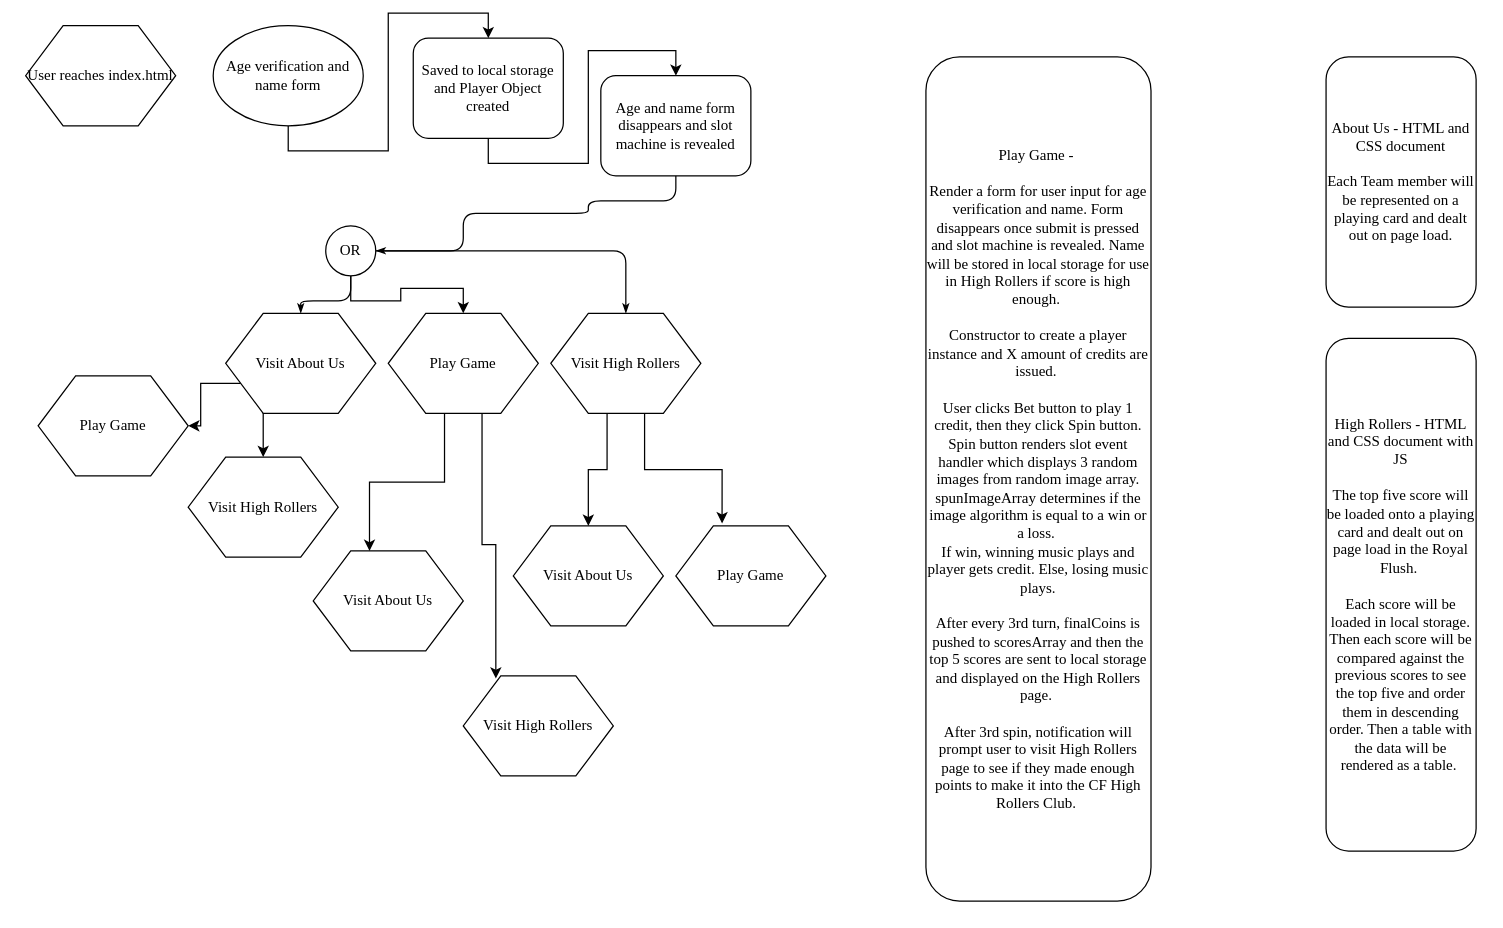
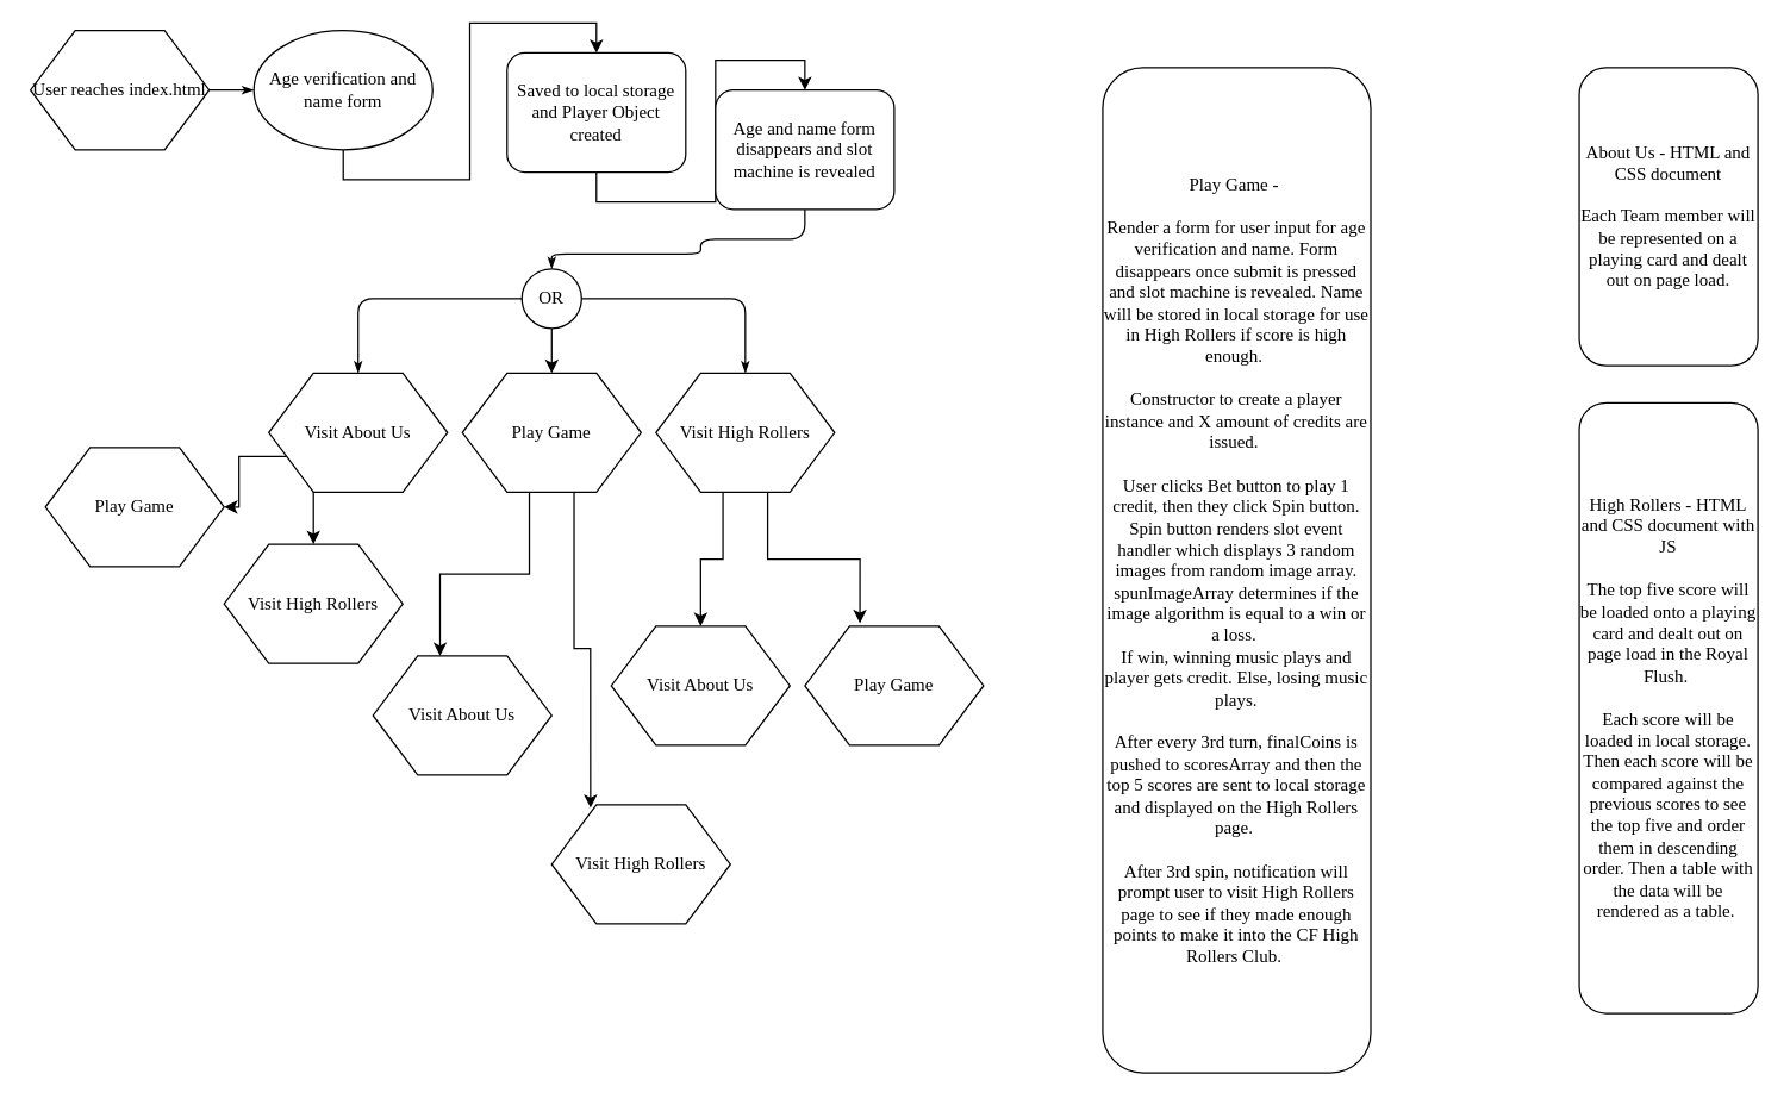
  <mxCell id="0" />
  <mxCell id="1" parent="0" />
+ <mxCell id="2" style="edgeStyle=orthogonalEdgeStyle;rounded=1;html=1;labelBackgroundColor=none;startArrow=none;startFill=0;startSize=5;endArrow=classicThin;endFill=1;endSize=5;jettySize=auto;orthogonalLoop=1;strokeWidth=1;fontFamily=Verdana;fontSize=8" parent="1" source="3" target="6" edge="1"><mxGeometry relative="1" as="geometry" /></mxCell>
  <mxCell id="3" value="User reaches index.html" style="shape=hexagon;perimeter=hexagonPerimeter;whiteSpace=wrap;html=1;rounded=0;shadow=0;labelBackgroundColor=none;strokeWidth=1;fontFamily=Verdana;fontSize=12;align=center;" parent="1" vertex="1"><mxGeometry x="20" width="120" height="80" as="geometry" y="20" /></mxCell>
  <mxCell id="4" style="edgeStyle=orthogonalEdgeStyle;rounded=1;html=1;labelBackgroundColor=none;startArrow=none;startFill=0;startSize=5;endArrow=classicThin;endFill=1;endSize=5;jettySize=auto;orthogonalLoop=1;strokeWidth=1;fontFamily=Verdana;fontSize=8;exitX=0.5;exitY=1;exitDx=0;exitDy=0;" parent="1" source="22" target="10" edge="1"><mxGeometry relative="1" as="geometry"><mxPoint x="290" y="80" as="sourcePoint" /><Array as="points"><mxPoint x="540" y="160" /><mxPoint x="470" y="160" /><mxPoint x="470" y="170" /><mxPoint x="370" y="170" /></Array></mxGeometry></mxCell>
  <mxCell id="5" style="edgeStyle=orthogonalEdgeStyle;rounded=0;orthogonalLoop=1;jettySize=auto;html=1;exitX=0.5;exitY=1;exitDx=0;exitDy=0;entryX=0.5;entryY=0;entryDx=0;entryDy=0;" edge="1" parent="1" source="6" target="21"><mxGeometry relative="1" as="geometry" /></mxCell>
  <mxCell id="6" value="Age verification and name form" style="ellipse;whiteSpace=wrap;html=1;shadow=0;labelBackgroundColor=none;strokeWidth=1;fontFamily=Verdana;fontSize=12;align=center;" parent="1" vertex="1"><mxGeometry x="170" width="120" height="80" as="geometry" y="20" /></mxCell>
  <mxCell id="7" style="edgeStyle=orthogonalEdgeStyle;rounded=1;html=1;labelBackgroundColor=none;startArrow=none;startFill=0;startSize=5;endArrow=classicThin;endFill=1;endSize=5;jettySize=auto;orthogonalLoop=1;strokeWidth=1;fontFamily=Verdana;fontSize=8" parent="1" source="10" target="16" edge="1"><mxGeometry relative="1" as="geometry" /></mxCell>
  <mxCell id="8" style="edgeStyle=orthogonalEdgeStyle;rounded=1;html=1;labelBackgroundColor=none;startArrow=none;startFill=0;startSize=5;endArrow=classicThin;endFill=1;endSize=5;jettySize=auto;orthogonalLoop=1;strokeWidth=1;fontFamily=Verdana;fontSize=8" parent="1" source="10" target="13" edge="1"><mxGeometry relative="1" as="geometry" /></mxCell>
  <mxCell id="9" style="edgeStyle=orthogonalEdgeStyle;rounded=0;orthogonalLoop=1;jettySize=auto;html=1;exitX=0.5;exitY=1;exitDx=0;exitDy=0;entryX=0.5;entryY=0;entryDx=0;entryDy=0;" edge="1" parent="1" source="10" target="25"><mxGeometry relative="1" as="geometry" /></mxCell>
- <mxCell id="10" value="OR" style="ellipse;whiteSpace=wrap;html=1;rounded=1;shadow=0;labelBackgroundColor=none;strokeWidth=1;fontFamily=Verdana;fontSize=12;align=center;" parent="1" vertex="1"><mxGeometry x="260" y="180" width="40" height="40" as="geometry" /></mxCell>
+ <mxCell id="10" value="OR" style="ellipse;whiteSpace=wrap;html=1;rounded=1;shadow=0;labelBackgroundColor=none;strokeWidth=1;fontFamily=Verdana;fontSize=12;align=center;" parent="1" vertex="1"><mxGeometry x="350" y="180" width="40" height="40" as="geometry" /></mxCell>
  <mxCell id="11" style="edgeStyle=orthogonalEdgeStyle;rounded=0;orthogonalLoop=1;jettySize=auto;html=1;exitX=0;exitY=0.75;exitDx=0;exitDy=0;" edge="1" parent="1" source="13" target="27"><mxGeometry relative="1" as="geometry" /></mxCell>
  <mxCell id="12" style="edgeStyle=orthogonalEdgeStyle;rounded=0;orthogonalLoop=1;jettySize=auto;html=1;exitX=0.375;exitY=1;exitDx=0;exitDy=0;entryX=0.5;entryY=0;entryDx=0;entryDy=0;" edge="1" parent="1" source="13" target="26"><mxGeometry relative="1" as="geometry" /></mxCell>
  <mxCell id="13" value="Visit About Us" style="shape=hexagon;perimeter=hexagonPerimeter;whiteSpace=wrap;html=1;rounded=0;shadow=0;labelBackgroundColor=none;strokeWidth=1;fontFamily=Verdana;fontSize=12;align=center;" parent="1" vertex="1"><mxGeometry x="180" y="250" width="120" height="80" as="geometry" /></mxCell>
  <mxCell id="14" style="edgeStyle=orthogonalEdgeStyle;rounded=0;orthogonalLoop=1;jettySize=auto;html=1;exitX=0.375;exitY=1;exitDx=0;exitDy=0;entryX=0.5;entryY=0;entryDx=0;entryDy=0;" edge="1" parent="1" source="16" target="28"><mxGeometry relative="1" as="geometry" /></mxCell>
  <mxCell id="15" style="edgeStyle=orthogonalEdgeStyle;rounded=0;orthogonalLoop=1;jettySize=auto;html=1;exitX=0.625;exitY=1;exitDx=0;exitDy=0;entryX=0.308;entryY=-0.025;entryDx=0;entryDy=0;entryPerimeter=0;" edge="1" parent="1" source="16" target="29"><mxGeometry relative="1" as="geometry" /></mxCell>
  <mxCell id="16" value="Visit High Rollers" style="shape=hexagon;perimeter=hexagonPerimeter;whiteSpace=wrap;html=1;rounded=0;shadow=0;labelBackgroundColor=none;strokeWidth=1;fontFamily=Verdana;fontSize=12;align=center;" parent="1" vertex="1"><mxGeometry x="440" y="250" width="120" height="80" as="geometry" /></mxCell>
  <mxCell id="17" value="Play Game -&amp;nbsp;&lt;br&gt;&lt;br&gt;Render a form for user input for age verification and name. Form disappears once submit is pressed and slot machine is revealed. Name will be stored in local storage for use in High Rollers if score is high enough.&amp;nbsp;&lt;br&gt;&lt;br&gt;Constructor to create a player instance and X amount of credits are issued.&amp;nbsp;&lt;br&gt;&lt;br&gt;User clicks Bet button to play 1 credit, then they click Spin button. Spin button renders slot event handler which displays 3 random images from random image array. spunImageArray determines if the image algorithm is equal to a win or a loss.&amp;nbsp;&lt;br&gt;If win, winning music plays and player gets credit. Else, losing music plays.&lt;br&gt;&lt;br&gt;After every 3rd turn, finalCoins is pushed to scoresArray and then the top 5 scores are sent to local storage and displayed on the High Rollers page.&amp;nbsp;&lt;br&gt;&lt;br&gt;After 3rd spin, notification will prompt user to visit High Rollers page to see if they made enough points to make it into the CF High Rollers Club.&amp;nbsp;" style="rounded=1;whiteSpace=wrap;html=1;shadow=0;labelBackgroundColor=none;strokeWidth=1;fontFamily=Verdana;fontSize=12;align=center;" parent="1" vertex="1"><mxGeometry x="740" y="45" width="180" height="675" as="geometry" /></mxCell>
  <mxCell id="18" value="About Us - HTML and CSS document&lt;br&gt;&lt;br&gt;Each Team member will be represented on a playing card and dealt out on page load." style="rounded=1;whiteSpace=wrap;html=1;shadow=0;labelBackgroundColor=none;strokeWidth=1;fontFamily=Verdana;fontSize=12;align=center;" parent="1" vertex="1"><mxGeometry x="1060" y="45" width="120" height="200" as="geometry" /></mxCell>
  <mxCell id="19" value="High Rollers - HTML and CSS document with JS&lt;br&gt;&lt;br&gt;The top five score will be loaded onto a playing card and dealt out on page load in the Royal Flush.&amp;nbsp;&lt;br&gt;&lt;br&gt;Each score will be loaded in local storage. Then each score will be compared against the previous scores to see the top five and order them in descending order. Then a table with the data will be rendered as a table.&amp;nbsp;" style="rounded=1;whiteSpace=wrap;html=1;shadow=0;labelBackgroundColor=none;strokeWidth=1;fontFamily=Verdana;fontSize=12;align=center;" parent="1" vertex="1"><mxGeometry x="1060" y="270" width="120" height="410" as="geometry" /></mxCell>
  <mxCell id="20" style="edgeStyle=orthogonalEdgeStyle;rounded=0;orthogonalLoop=1;jettySize=auto;html=1;exitX=0.5;exitY=1;exitDx=0;exitDy=0;entryX=0.5;entryY=0;entryDx=0;entryDy=0;" edge="1" parent="1" source="21" target="22"><mxGeometry relative="1" as="geometry" /></mxCell>
- <mxCell id="21" value="Saved to local storage and Player Object created" style="rounded=1;whiteSpace=wrap;html=1;shadow=0;labelBackgroundColor=none;strokeWidth=1;fontFamily=Verdana;fontSize=12;align=center;" vertex="1" parent="1"><mxGeometry x="330" y="30" width="120" height="80" as="geometry" /></mxCell>
+ <mxCell id="21" value="Saved to local storage and Player Object created" style="rounded=1;whiteSpace=wrap;html=1;shadow=0;labelBackgroundColor=none;strokeWidth=1;fontFamily=Verdana;fontSize=12;align=center;" vertex="1" parent="1"><mxGeometry x="340" y="35" width="120" height="80" as="geometry" /></mxCell>
  <mxCell id="22" value="Age and name form disappears and slot machine is revealed" style="rounded=1;whiteSpace=wrap;html=1;shadow=0;labelBackgroundColor=none;strokeWidth=1;fontFamily=Verdana;fontSize=12;align=center;" vertex="1" parent="1"><mxGeometry x="480" y="60" width="120" height="80" as="geometry" /></mxCell>
  <mxCell id="23" style="edgeStyle=orthogonalEdgeStyle;rounded=0;orthogonalLoop=1;jettySize=auto;html=1;exitX=0.375;exitY=1;exitDx=0;exitDy=0;entryX=0.375;entryY=0;entryDx=0;entryDy=0;" edge="1" parent="1" source="25" target="30"><mxGeometry relative="1" as="geometry" /></mxCell>
  <mxCell id="24" style="edgeStyle=orthogonalEdgeStyle;rounded=0;orthogonalLoop=1;jettySize=auto;html=1;exitX=0.625;exitY=1;exitDx=0;exitDy=0;entryX=0.217;entryY=0.025;entryDx=0;entryDy=0;entryPerimeter=0;" edge="1" parent="1" source="25" target="31"><mxGeometry relative="1" as="geometry" /></mxCell>
  <mxCell id="25" value="Play Game" style="shape=hexagon;perimeter=hexagonPerimeter;whiteSpace=wrap;html=1;rounded=0;shadow=0;labelBackgroundColor=none;strokeWidth=1;fontFamily=Verdana;fontSize=12;align=center;" vertex="1" parent="1"><mxGeometry x="310" y="250" width="120" height="80" as="geometry" /></mxCell>
  <mxCell id="26" value="Visit High Rollers" style="shape=hexagon;perimeter=hexagonPerimeter;whiteSpace=wrap;html=1;rounded=0;shadow=0;labelBackgroundColor=none;strokeWidth=1;fontFamily=Verdana;fontSize=12;align=center;" vertex="1" parent="1"><mxGeometry x="150" y="365" width="120" height="80" as="geometry" /></mxCell>
  <mxCell id="27" value="Play Game" style="shape=hexagon;perimeter=hexagonPerimeter;whiteSpace=wrap;html=1;rounded=0;shadow=0;labelBackgroundColor=none;strokeWidth=1;fontFamily=Verdana;fontSize=12;align=center;" vertex="1" parent="1"><mxGeometry x="30" y="300" width="120" height="80" as="geometry" /></mxCell>
  <mxCell id="28" value="Visit About Us" style="shape=hexagon;perimeter=hexagonPerimeter;whiteSpace=wrap;html=1;rounded=0;shadow=0;labelBackgroundColor=none;strokeWidth=1;fontFamily=Verdana;fontSize=12;align=center;" vertex="1" parent="1"><mxGeometry x="410" y="420" width="120" height="80" as="geometry" /></mxCell>
  <mxCell id="29" value="Play Game" style="shape=hexagon;perimeter=hexagonPerimeter;whiteSpace=wrap;html=1;rounded=0;shadow=0;labelBackgroundColor=none;strokeWidth=1;fontFamily=Verdana;fontSize=12;align=center;" vertex="1" parent="1"><mxGeometry x="540" y="420" width="120" height="80" as="geometry" /></mxCell>
  <mxCell id="30" value="Visit About Us" style="shape=hexagon;perimeter=hexagonPerimeter;whiteSpace=wrap;html=1;rounded=0;shadow=0;labelBackgroundColor=none;strokeWidth=1;fontFamily=Verdana;fontSize=12;align=center;" vertex="1" parent="1"><mxGeometry x="250" y="440" width="120" height="80" as="geometry" /></mxCell>
  <mxCell id="31" value="Visit High Rollers" style="shape=hexagon;perimeter=hexagonPerimeter;whiteSpace=wrap;html=1;rounded=0;shadow=0;labelBackgroundColor=none;strokeWidth=1;fontFamily=Verdana;fontSize=12;align=center;" vertex="1" parent="1"><mxGeometry x="370" y="540" width="120" height="80" as="geometry" /></mxCell>
